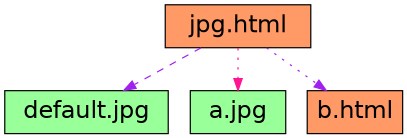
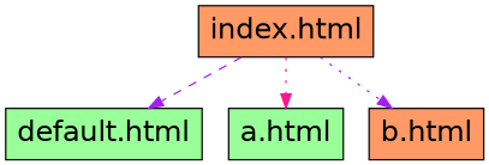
  digraph {
    fontname=Helvetica
    fontsize=20
    node [fillcolor="#ff9966" fontname=Helvetica fontsize=20 shape=box style=filled]
    edge [color=purple fontname=Helvetica fontsize=20 style=dotted]
-   n1 [label="jpg.html"]
-   n2 [fillcolor="#99ff99" label="default.jpg"]
-   n3 [fillcolor="#99ff99" label="a.jpg"]
+   n1 [label="index.html"]
+   n2 [fillcolor="#99ff99" label="default.html"]
+   n3 [fillcolor="#99ff99" label="a.html"]
    n4 [label="b.html"]
    n1 -> n2 [style=dashed]
    n1 -> n3 [color=deeppink]
    n1 -> n4
  }
